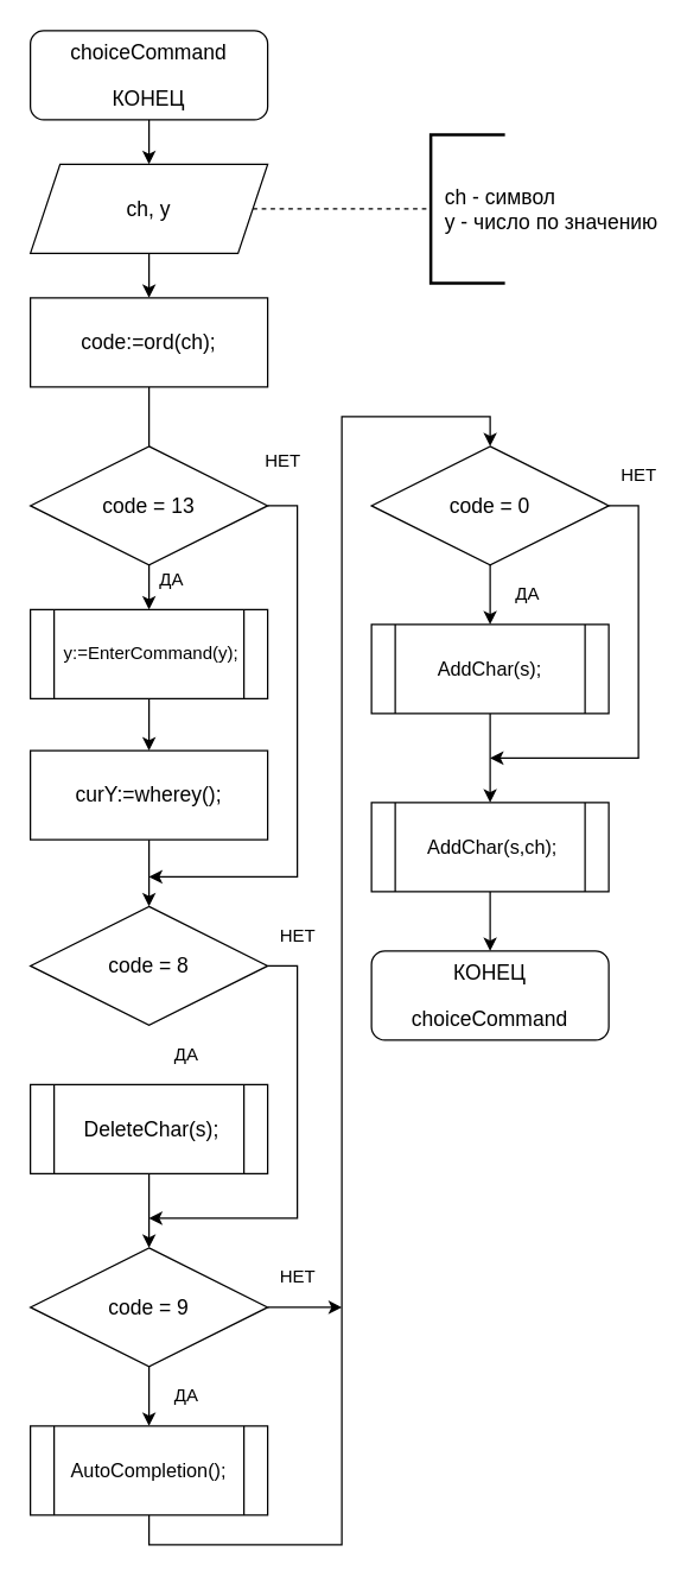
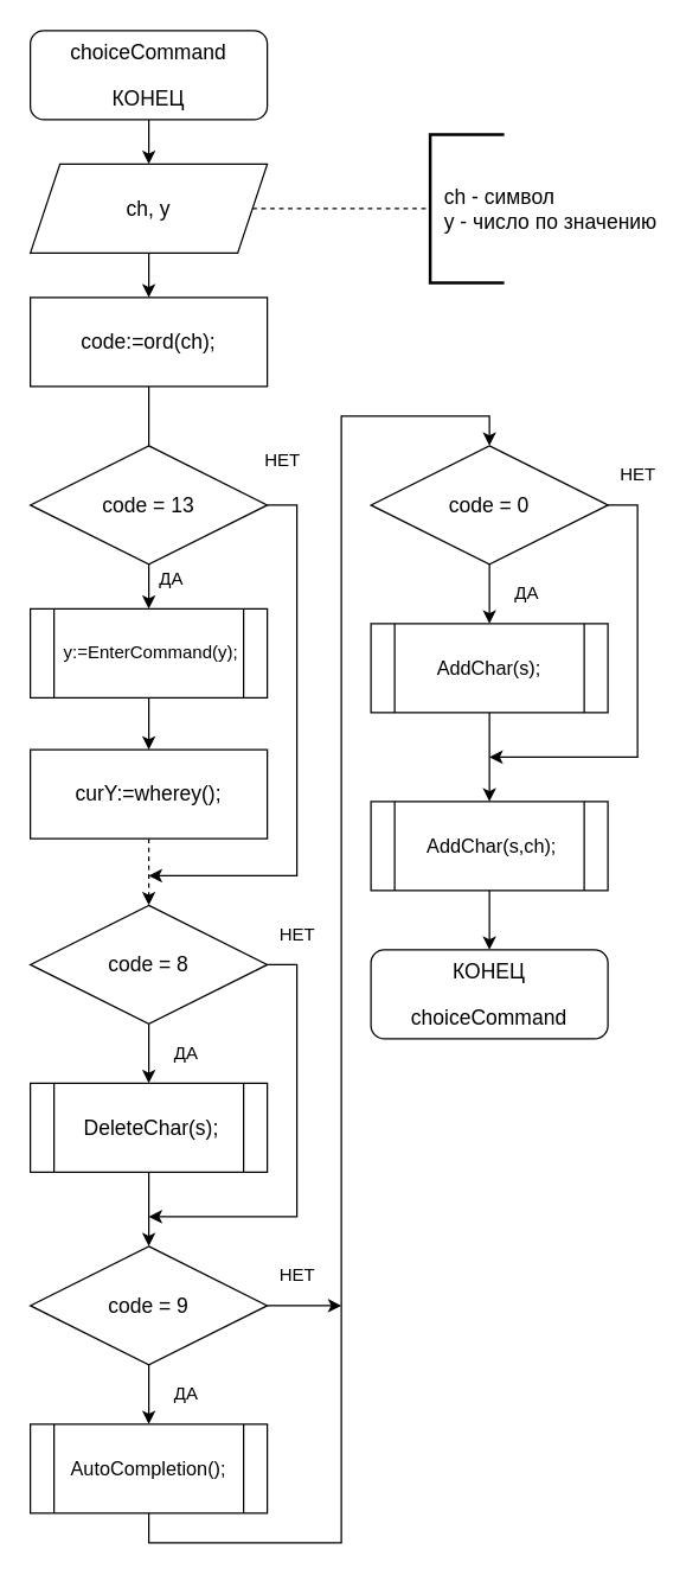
  <mxCell id="0" />
  <mxCell id="1" parent="0" />
  <mxCell id="2" style="edgeStyle=orthogonalEdgeStyle;rounded=0;orthogonalLoop=1;jettySize=auto;html=1;exitX=0.5;exitY=1;exitDx=0;exitDy=0;entryX=0.5;entryY=0;entryDx=0;entryDy=0;" edge="1" parent="1" source="3" target="5"><mxGeometry relative="1" as="geometry" /></mxCell>
  <mxCell id="3" value="&lt;font&gt;&lt;span style=&quot;font-size: 14px&quot;&gt;choiceCommand&lt;/span&gt;&lt;br&gt;&lt;br&gt;&lt;span style=&quot;font-size: 14px&quot;&gt;КОНЕЦ&lt;/span&gt;&lt;/font&gt;" style="rounded=1;whiteSpace=wrap;html=1;" vertex="1" parent="1"><mxGeometry x="20" y="20" width="160" height="60" as="geometry" /></mxCell>
  <mxCell id="4" style="edgeStyle=orthogonalEdgeStyle;rounded=0;orthogonalLoop=1;jettySize=auto;html=1;exitX=0.5;exitY=1;exitDx=0;exitDy=0;entryX=0.5;entryY=0;entryDx=0;entryDy=0;" edge="1" parent="1" source="5" target="9"><mxGeometry relative="1" as="geometry"><mxPoint x="100" y="210" as="targetPoint" /></mxGeometry></mxCell>
  <mxCell id="5" value="&lt;font style=&quot;font-size: 14px&quot;&gt;ch, y&lt;/font&gt;" style="shape=parallelogram;perimeter=parallelogramPerimeter;whiteSpace=wrap;html=1;fixedSize=1;" vertex="1" parent="1"><mxGeometry x="20" y="110" width="160" height="60" as="geometry" /></mxCell>
  <mxCell id="6" value="&lt;span style=&quot;font-size: 14px&quot;&gt;&amp;nbsp; ch - символ&lt;br&gt;&amp;nbsp; y - число по значению&lt;br&gt;&lt;/span&gt;" style="strokeWidth=2;html=1;shape=mxgraph.flowchart.annotation_1;align=left;pointerEvents=1;" vertex="1" parent="1"><mxGeometry x="290" y="90" width="50" height="100" as="geometry" /></mxCell>
  <mxCell id="7" value="" style="endArrow=none;dashed=1;html=1;rounded=0;edgeStyle=orthogonalEdgeStyle;exitX=1;exitY=0.5;exitDx=0;exitDy=0;" edge="1" parent="1"><mxGeometry width="50" height="50" relative="1" as="geometry"><mxPoint x="170" y="140" as="sourcePoint" /><mxPoint x="290" y="140" as="targetPoint" /></mxGeometry></mxCell>
  <mxCell id="8" style="edgeStyle=orthogonalEdgeStyle;rounded=0;orthogonalLoop=1;jettySize=auto;html=1;exitX=0.5;exitY=1;exitDx=0;exitDy=0;entryX=0.5;entryY=0;entryDx=0;entryDy=0;endArrow=none;" edge="1" parent="1" source="9" target="12"><mxGeometry relative="1" as="geometry" /></mxCell>
  <mxCell id="9" value="&lt;span style=&quot;font-size: 14px&quot;&gt;code:=ord(ch);&lt;/span&gt;" style="rounded=0;whiteSpace=wrap;html=1;" vertex="1" parent="1"><mxGeometry x="20" y="200" width="160" height="60" as="geometry" /></mxCell>
  <mxCell id="10" style="edgeStyle=orthogonalEdgeStyle;rounded=0;orthogonalLoop=1;jettySize=auto;html=1;exitX=0.5;exitY=1;exitDx=0;exitDy=0;entryX=0.5;entryY=0;entryDx=0;entryDy=0;" edge="1" parent="1" source="12" target="14"><mxGeometry relative="1" as="geometry" /></mxCell>
  <mxCell id="11" style="edgeStyle=orthogonalEdgeStyle;rounded=0;orthogonalLoop=1;jettySize=auto;html=1;exitX=1;exitY=0.5;exitDx=0;exitDy=0;" edge="1" parent="1" source="12"><mxGeometry relative="1" as="geometry"><mxPoint x="100" y="590" as="targetPoint" /><Array as="points"><mxPoint x="200" y="340" /><mxPoint x="200" y="590" /></Array></mxGeometry></mxCell>
  <mxCell id="12" value="&lt;span style=&quot;font-size: 14px&quot;&gt;code = 13&lt;/span&gt;" style="rhombus;whiteSpace=wrap;html=1;" vertex="1" parent="1"><mxGeometry x="20" y="300" width="160" height="80" as="geometry" /></mxCell>
  <mxCell id="13" style="edgeStyle=orthogonalEdgeStyle;rounded=0;orthogonalLoop=1;jettySize=auto;html=1;exitX=0.5;exitY=1;exitDx=0;exitDy=0;entryX=0.5;entryY=0;entryDx=0;entryDy=0;" edge="1" parent="1" source="14" target="40"><mxGeometry relative="1" as="geometry" /></mxCell>
  <mxCell id="14" value="&lt;font style=&quot;font-size: 12px&quot;&gt;&amp;nbsp;y:=EnterCommand(y);&lt;/font&gt;" style="shape=process;whiteSpace=wrap;html=1;backgroundOutline=1;" vertex="1" parent="1"><mxGeometry x="20" y="410" width="160" height="60" as="geometry" /></mxCell>
  <mxCell id="15" value="ДА" style="text;html=1;align=center;verticalAlign=middle;resizable=0;points=[];autosize=1;strokeColor=none;" vertex="1" parent="1"><mxGeometry x="100" y="380" width="30" height="20" as="geometry" /></mxCell>
+ <mxCell id="16" style="edgeStyle=orthogonalEdgeStyle;rounded=0;orthogonalLoop=1;jettySize=auto;html=1;exitX=0.5;exitY=1;exitDx=0;exitDy=0;entryX=0.5;entryY=0;entryDx=0;entryDy=0;" edge="1" parent="1" source="18" target="21"><mxGeometry relative="1" as="geometry" /></mxCell>
  <mxCell id="17" style="edgeStyle=orthogonalEdgeStyle;rounded=0;orthogonalLoop=1;jettySize=auto;html=1;exitX=1;exitY=0.5;exitDx=0;exitDy=0;" edge="1" parent="1" source="18"><mxGeometry relative="1" as="geometry"><mxPoint x="100" y="820" as="targetPoint" /><Array as="points"><mxPoint x="200" y="650" /><mxPoint x="200" y="820" /></Array></mxGeometry></mxCell>
  <mxCell id="18" value="&lt;span style=&quot;font-size: 14px&quot;&gt;code = 8&lt;/span&gt;" style="rhombus;whiteSpace=wrap;html=1;" vertex="1" parent="1"><mxGeometry x="20" y="610" width="160" height="80" as="geometry" /></mxCell>
  <mxCell id="19" value="НЕТ" style="text;html=1;align=center;verticalAlign=middle;resizable=0;points=[];autosize=1;strokeColor=none;" vertex="1" parent="1"><mxGeometry x="170" y="300" width="40" height="20" as="geometry" /></mxCell>
  <mxCell id="20" style="edgeStyle=orthogonalEdgeStyle;rounded=0;orthogonalLoop=1;jettySize=auto;html=1;exitX=0.5;exitY=1;exitDx=0;exitDy=0;entryX=0.5;entryY=0;entryDx=0;entryDy=0;" edge="1" parent="1" source="21" target="26"><mxGeometry relative="1" as="geometry" /></mxCell>
  <mxCell id="21" value="&lt;span style=&quot;font-size: 14px&quot;&gt;&amp;nbsp;DeleteChar(s);&lt;/span&gt;" style="shape=process;whiteSpace=wrap;html=1;backgroundOutline=1;" vertex="1" parent="1"><mxGeometry x="20" y="730" width="160" height="60" as="geometry" /></mxCell>
  <mxCell id="22" value="ДА" style="text;html=1;align=center;verticalAlign=middle;resizable=0;points=[];autosize=1;strokeColor=none;" vertex="1" parent="1"><mxGeometry x="110" y="700" width="30" height="20" as="geometry" /></mxCell>
  <mxCell id="23" value="НЕТ" style="text;html=1;align=center;verticalAlign=middle;resizable=0;points=[];autosize=1;strokeColor=none;" vertex="1" parent="1"><mxGeometry x="180" y="620" width="40" height="20" as="geometry" /></mxCell>
  <mxCell id="24" style="edgeStyle=orthogonalEdgeStyle;rounded=0;orthogonalLoop=1;jettySize=auto;html=1;exitX=0.5;exitY=1;exitDx=0;exitDy=0;entryX=0.5;entryY=0;entryDx=0;entryDy=0;" edge="1" parent="1" source="26" target="28"><mxGeometry relative="1" as="geometry" /></mxCell>
  <mxCell id="25" style="edgeStyle=orthogonalEdgeStyle;rounded=0;orthogonalLoop=1;jettySize=auto;html=1;exitX=1;exitY=0.5;exitDx=0;exitDy=0;" edge="1" parent="1" source="26"><mxGeometry relative="1" as="geometry"><mxPoint x="230" y="880" as="targetPoint" /></mxGeometry></mxCell>
  <mxCell id="26" value="&lt;span style=&quot;font-size: 14px&quot;&gt;code = 9&lt;/span&gt;" style="rhombus;whiteSpace=wrap;html=1;" vertex="1" parent="1"><mxGeometry x="20" y="840" width="160" height="80" as="geometry" /></mxCell>
  <mxCell id="27" style="edgeStyle=orthogonalEdgeStyle;rounded=0;orthogonalLoop=1;jettySize=auto;html=1;exitX=0.5;exitY=1;exitDx=0;exitDy=0;entryX=0.5;entryY=0;entryDx=0;entryDy=0;" edge="1" parent="1" source="28" target="33"><mxGeometry relative="1" as="geometry"><Array as="points"><mxPoint x="100" y="1040" /><mxPoint x="230" y="1040" /><mxPoint x="230" y="280" /><mxPoint x="330" y="280" /></Array></mxGeometry></mxCell>
  <mxCell id="28" value="&lt;font style=&quot;font-size: 13px&quot;&gt;AutoCompletion();&lt;/font&gt;" style="shape=process;whiteSpace=wrap;html=1;backgroundOutline=1;" vertex="1" parent="1"><mxGeometry x="20" y="960" width="160" height="60" as="geometry" /></mxCell>
  <mxCell id="29" value="ДА" style="text;html=1;align=center;verticalAlign=middle;resizable=0;points=[];autosize=1;strokeColor=none;" vertex="1" parent="1"><mxGeometry x="110" y="930" width="30" height="20" as="geometry" /></mxCell>
  <mxCell id="30" value="НЕТ" style="text;html=1;align=center;verticalAlign=middle;resizable=0;points=[];autosize=1;strokeColor=none;" vertex="1" parent="1"><mxGeometry x="180" y="850" width="40" height="20" as="geometry" /></mxCell>
  <mxCell id="31" style="edgeStyle=orthogonalEdgeStyle;rounded=0;orthogonalLoop=1;jettySize=auto;html=1;exitX=0.5;exitY=1;exitDx=0;exitDy=0;entryX=0.5;entryY=0;entryDx=0;entryDy=0;" edge="1" parent="1" source="33" target="35"><mxGeometry relative="1" as="geometry" /></mxCell>
  <mxCell id="32" style="edgeStyle=orthogonalEdgeStyle;rounded=0;orthogonalLoop=1;jettySize=auto;html=1;exitX=1;exitY=0.5;exitDx=0;exitDy=0;" edge="1" parent="1" source="33"><mxGeometry relative="1" as="geometry"><mxPoint x="330" y="510" as="targetPoint" /><Array as="points"><mxPoint x="430" y="340" /><mxPoint x="430" y="510" /></Array></mxGeometry></mxCell>
  <mxCell id="33" value="&lt;span style=&quot;font-size: 14px&quot;&gt;code = 0&lt;/span&gt;" style="rhombus;whiteSpace=wrap;html=1;" vertex="1" parent="1"><mxGeometry x="250" y="300" width="160" height="80" as="geometry" /></mxCell>
  <mxCell id="34" style="edgeStyle=orthogonalEdgeStyle;rounded=0;orthogonalLoop=1;jettySize=auto;html=1;exitX=0.5;exitY=1;exitDx=0;exitDy=0;entryX=0.5;entryY=0;entryDx=0;entryDy=0;" edge="1" parent="1" source="35" target="42"><mxGeometry relative="1" as="geometry" /></mxCell>
  <mxCell id="35" value="&lt;font style=&quot;font-size: 13px&quot;&gt;AddChar(s);&lt;/font&gt;" style="shape=process;whiteSpace=wrap;html=1;backgroundOutline=1;" vertex="1" parent="1"><mxGeometry x="250" y="420" width="160" height="60" as="geometry" /></mxCell>
  <mxCell id="36" value="ДА" style="text;html=1;align=center;verticalAlign=middle;resizable=0;points=[];autosize=1;strokeColor=none;" vertex="1" parent="1"><mxGeometry x="340" y="390" width="30" height="20" as="geometry" /></mxCell>
  <mxCell id="37" value="&lt;font&gt;&lt;span style=&quot;font-size: 14px&quot;&gt;КОНЕЦ&lt;/span&gt;&lt;br&gt;&lt;br&gt;&lt;span style=&quot;font-size: 14px&quot;&gt;choiceCommand&lt;/span&gt;&lt;br&gt;&lt;/font&gt;" style="rounded=1;whiteSpace=wrap;html=1;" vertex="1" parent="1"><mxGeometry x="250" y="640" width="160" height="60" as="geometry" /></mxCell>
  <mxCell id="38" value="НЕТ" style="text;html=1;align=center;verticalAlign=middle;resizable=0;points=[];autosize=1;strokeColor=none;" vertex="1" parent="1"><mxGeometry x="410" y="310" width="40" height="20" as="geometry" /></mxCell>
- <mxCell id="39" style="edgeStyle=orthogonalEdgeStyle;rounded=0;orthogonalLoop=1;jettySize=auto;html=1;exitX=0.5;exitY=1;exitDx=0;exitDy=0;entryX=0.5;entryY=0;entryDx=0;entryDy=0;" edge="1" parent="1" source="40" target="18"><mxGeometry relative="1" as="geometry" /></mxCell>
+ <mxCell id="39" style="edgeStyle=orthogonalEdgeStyle;rounded=0;orthogonalLoop=1;jettySize=auto;html=1;exitX=0.5;exitY=1;exitDx=0;exitDy=0;entryX=0.5;entryY=0;entryDx=0;entryDy=0;dashed=1;" edge="1" parent="1" source="40" target="18"><mxGeometry relative="1" as="geometry" /></mxCell>
  <mxCell id="40" value="&lt;span style=&quot;font-size: 14px&quot;&gt;curY:=wherey();&lt;/span&gt;" style="rounded=0;whiteSpace=wrap;html=1;" vertex="1" parent="1"><mxGeometry x="20" y="505" width="160" height="60" as="geometry" /></mxCell>
  <mxCell id="41" style="edgeStyle=orthogonalEdgeStyle;rounded=0;orthogonalLoop=1;jettySize=auto;html=1;exitX=0.5;exitY=1;exitDx=0;exitDy=0;entryX=0.5;entryY=0;entryDx=0;entryDy=0;" edge="1" parent="1" source="42" target="37"><mxGeometry relative="1" as="geometry" /></mxCell>
  <mxCell id="42" value="&lt;font style=&quot;font-size: 13px&quot;&gt;&amp;nbsp;AddChar(s,ch);&lt;/font&gt;" style="shape=process;whiteSpace=wrap;html=1;backgroundOutline=1;" vertex="1" parent="1"><mxGeometry x="250" y="540" width="160" height="60" as="geometry" /></mxCell>
